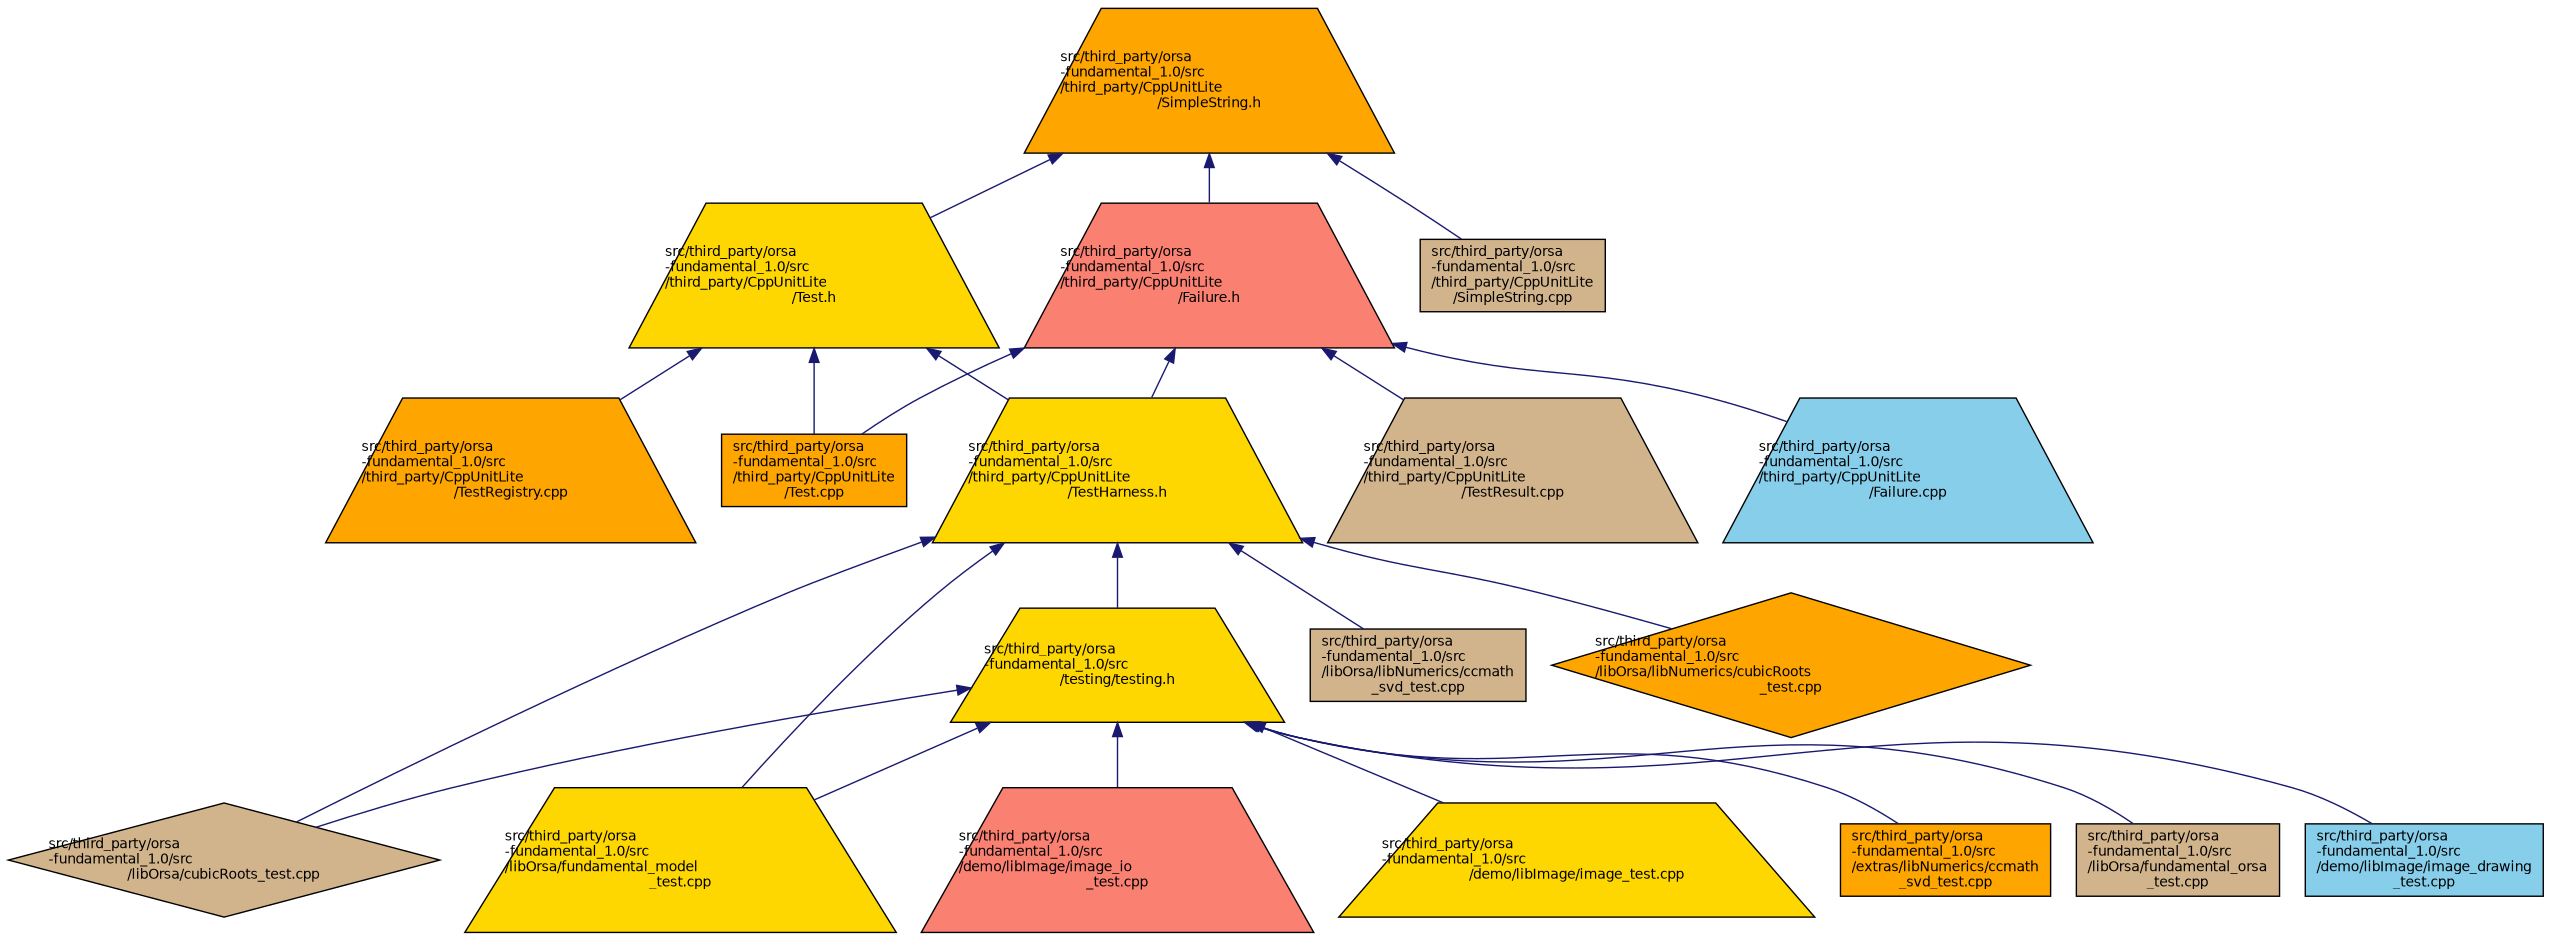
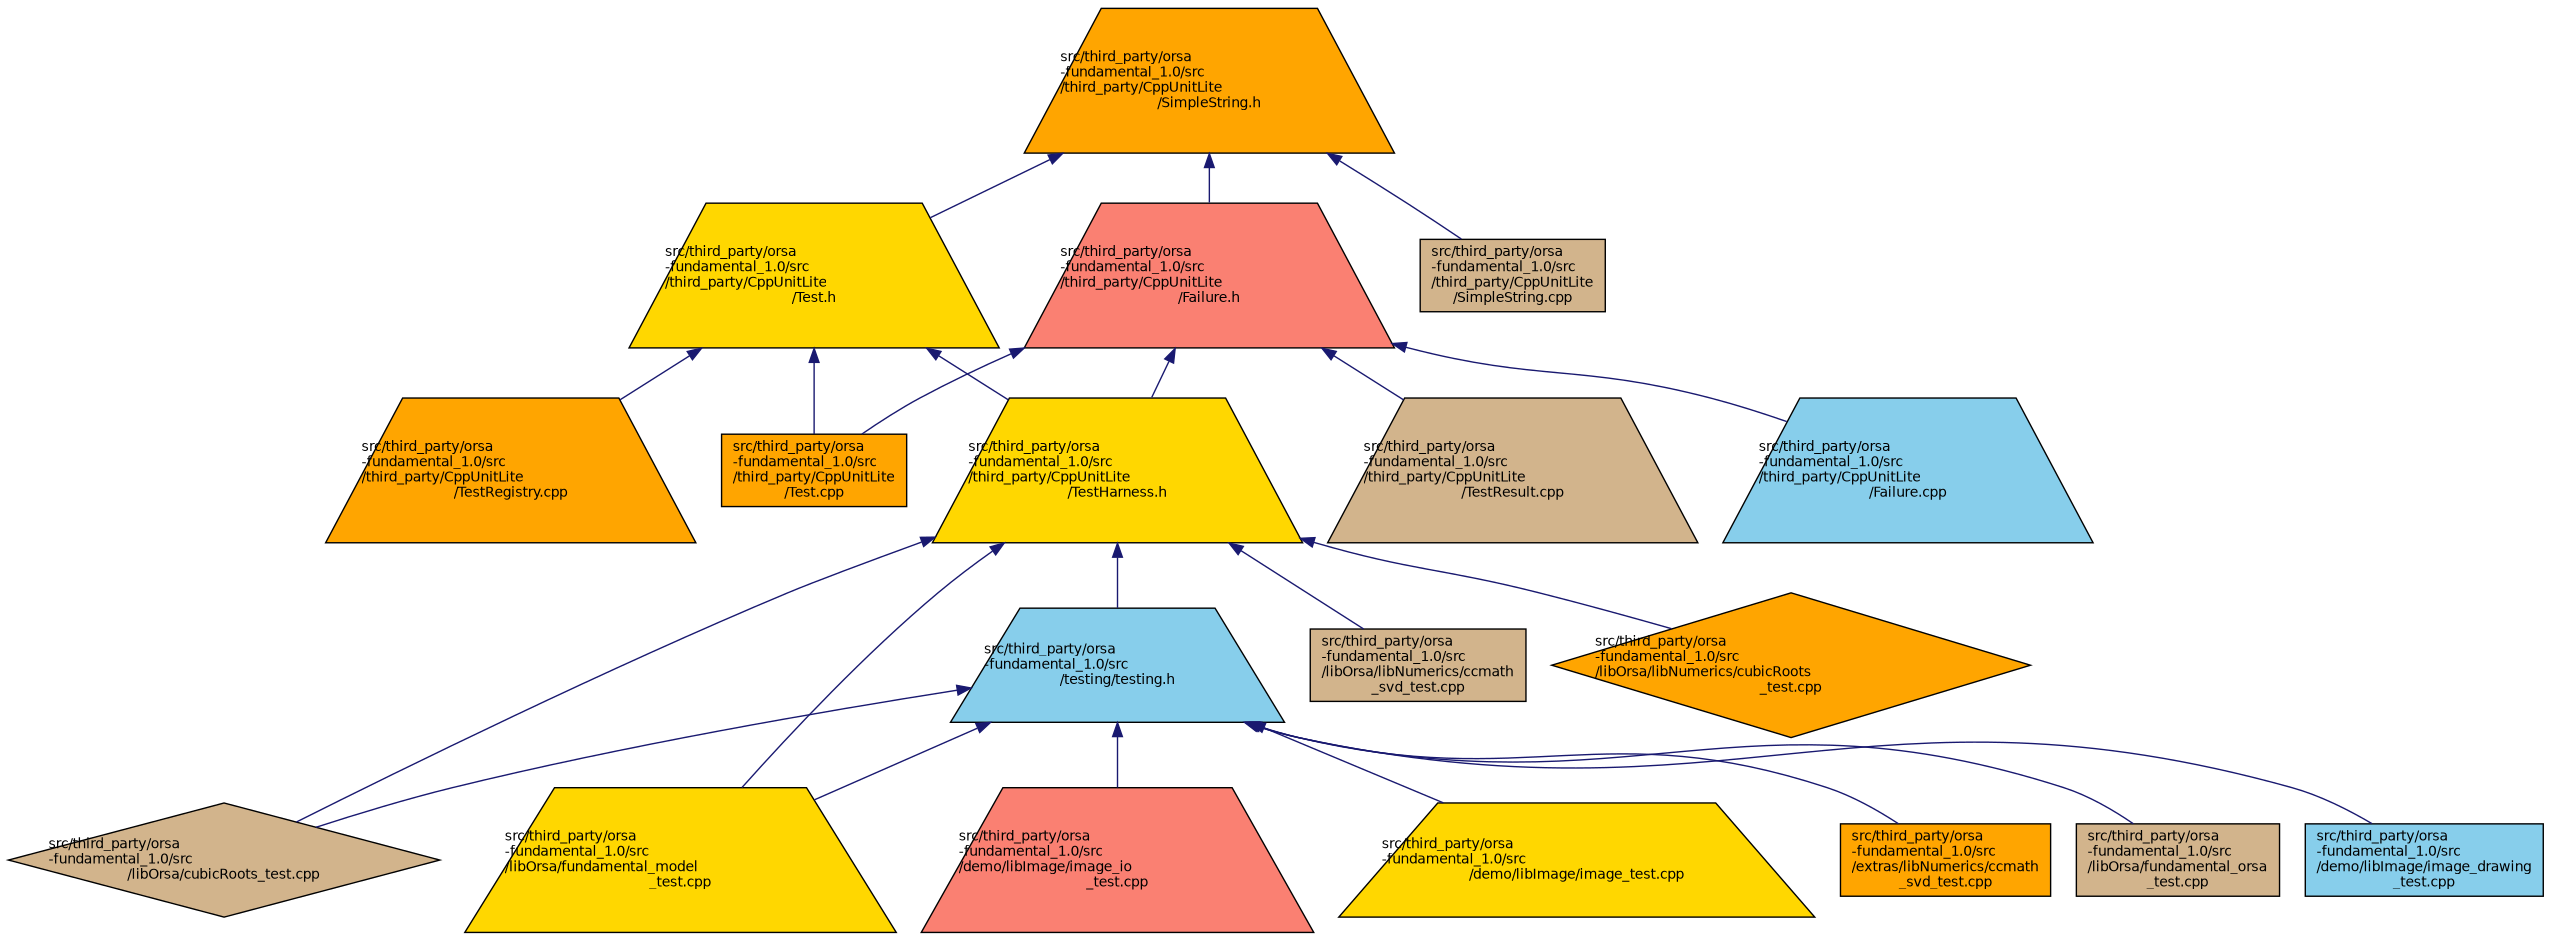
  digraph {
    node [color=black fillcolor=orange fontname=Helvetica fontsize=10 shape=trapezium style=filled]
    edge [color=midnightblue dir=back fontname=Helvetica fontsize=10 labelfontname=Helvetica labelfontsize=10 style=solid]
    n1 [fontcolor=black height=0.2 label="src/third_party/orsa\l-fundamental_1.0/src\l/third_party/CppUnitLite\l/SimpleString.h" width=0.4]
    n2 [fillcolor=salmon height=0.2 label="src/third_party/orsa\l-fundamental_1.0/src\l/third_party/CppUnitLite\l/Failure.h" width=0.4]
    n3 [fillcolor=gold height=0.2 label="src/third_party/orsa\l-fundamental_1.0/src\l/third_party/CppUnitLite\l/Test.h" width=0.4]
    n4 [fillcolor=tan height=0.2 label="src/third_party/orsa\l-fundamental_1.0/src\l/third_party/CppUnitLite\l/SimpleString.cpp" shape=box width=0.4]
    n5 [fillcolor=gold height=0.2 label="src/third_party/orsa\l-fundamental_1.0/src\l/third_party/CppUnitLite\l/TestHarness.h" width=0.4]
    n6 [fillcolor=skyblue height=0.2 label="src/third_party/orsa\l-fundamental_1.0/src\l/third_party/CppUnitLite\l/Failure.cpp" width=0.4]
    n7 [height=0.2 label="src/third_party/orsa\l-fundamental_1.0/src\l/third_party/CppUnitLite\l/Test.cpp" shape=box width=0.4]
    n8 [fillcolor=tan height=0.2 label="src/third_party/orsa\l-fundamental_1.0/src\l/third_party/CppUnitLite\l/TestResult.cpp" width=0.4]
-   n9 [fillcolor=gold height=0.2 label="src/third_party/orsa\l-fundamental_1.0/src\l/testing/testing.h" width=0.4]
+   n9 [fillcolor=skyblue height=0.2 label="src/third_party/orsa\l-fundamental_1.0/src\l/testing/testing.h" width=0.4]
    n10 [fillcolor=tan height=0.2 label="src/third_party/orsa\l-fundamental_1.0/src\l/libOrsa/cubicRoots_test.cpp" shape=diamond width=0.4]
    n11 [fillcolor=gold height=0.2 label="src/third_party/orsa\l-fundamental_1.0/src\l/libOrsa/fundamental_model\l_test.cpp" width=0.4]
    n12 [fillcolor=tan height=0.2 label="src/third_party/orsa\l-fundamental_1.0/src\l/libOrsa/libNumerics/ccmath\l_svd_test.cpp" shape=box width=0.4]
    n13 [height=0.2 label="src/third_party/orsa\l-fundamental_1.0/src\l/libOrsa/libNumerics/cubicRoots\l_test.cpp" shape=diamond width=0.4]
    n14 [fillcolor=skyblue height=0.2 label="src/third_party/orsa\l-fundamental_1.0/src\l/demo/libImage/image_drawing\l_test.cpp" shape=box width=0.4]
    n15 [fillcolor=salmon height=0.2 label="src/third_party/orsa\l-fundamental_1.0/src\l/demo/libImage/image_io\l_test.cpp" width=0.4]
    n16 [fillcolor=gold height=0.2 label="src/third_party/orsa\l-fundamental_1.0/src\l/demo/libImage/image_test.cpp" width=0.4]
    n17 [height=0.2 label="src/third_party/orsa\l-fundamental_1.0/src\l/extras/libNumerics/ccmath\l_svd_test.cpp" shape=box width=0.4]
    n18 [fillcolor=tan height=0.2 label="src/third_party/orsa\l-fundamental_1.0/src\l/libOrsa/fundamental_orsa\l_test.cpp" shape=box width=0.4]
    n19 [height=0.2 label="src/third_party/orsa\l-fundamental_1.0/src\l/third_party/CppUnitLite\l/TestRegistry.cpp" width=0.4]
    n1 -> n2
    n1 -> n3
    n1 -> n4
    n2 -> n5
    n2 -> n6
    n2 -> n7
    n2 -> n8
    n3 -> n5
    n3 -> n7
    n3 -> n19
    n5 -> n9
    n5 -> n10
    n5 -> n11
    n5 -> n12
    n5 -> n13
    n9 -> n10
    n9 -> n11
    n9 -> n14
    n9 -> n15
    n9 -> n16
    n9 -> n17
    n9 -> n18
  }
